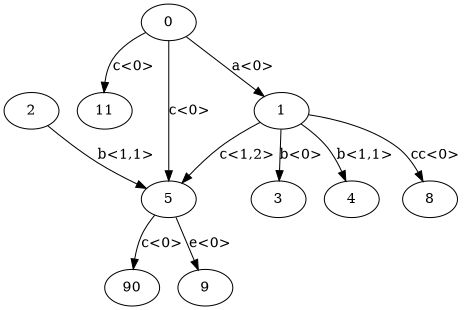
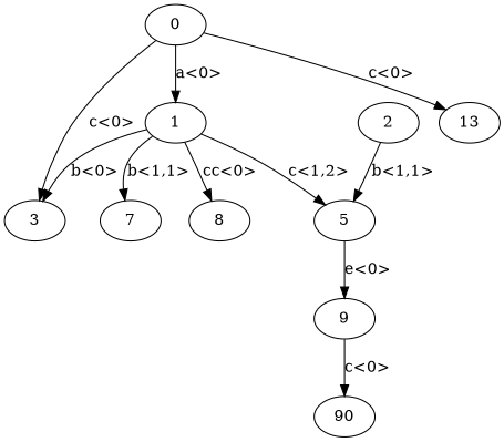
  digraph {
    n1 [label=3]
-   n2 [label=4]
+   n2 [label=7]
    n3 [label=8]
-   n4 [label=11]
+   n4 [label=13]
    n5 [label=5]
    n6 [label=90]
    n7 [label=9]
    n8 [label=2]
    n9 [label=1]
    n10 [label=0]
-   n5 -> n6 [label="c<0>"]
+   n7 -> n6 [label="c<0>"]
    n5 -> n7 [label="e<0>"]
    n8 -> n5 [label="b<1,1>"]
    n9 -> n1 [label="b<0>"]
    n9 -> n2 [label="b<1,1>"]
    n9 -> n3 [label="cc<0>"]
    n9 -> n5 [label="c<1,2>"]
    n10 -> n4 [label="c<0>"]
-   n10 -> n5 [label="c<0>"]
+   n10 -> n1 [label="c<0>"]
    n10 -> n9 [label="a<0>"]
  }
